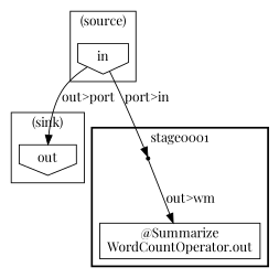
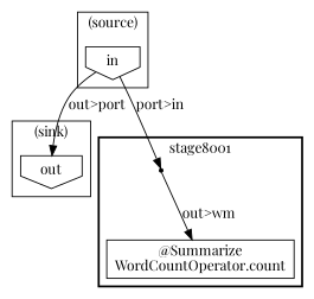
  digraph {
    fontname="Playfair Display"
    node [fontname="Playfair Display" shape=invhouse]
    edge [fontname="Playfair Display"]
    n1 [label=out]
    n2 [label=in]
    "3d106caa-02c5-444c-ab64-954c52c85d22" [shape=point]
-   n4 [label="@Summarize\nWordCountOperator.out" shape=box]
+   n4 [label="@Summarize\nWordCountOperator.count" shape=box]
    subgraph cluster_1 {
      label="(sink)"
      n1
    }
    subgraph cluster_2 {
      label="(source)"
      n2
    }
    subgraph cluster_3 {
-     label=stage0001
+     label=stage8001
      style=bold
      "3d106caa-02c5-444c-ab64-954c52c85d22"
      n4
    }
    n2 -> n1 [label="out>port"]
    n2 -> "3d106caa-02c5-444c-ab64-954c52c85d22" [label="port>in"]
    "3d106caa-02c5-444c-ab64-954c52c85d22" -> n4 [label="out>wm"]
  }
